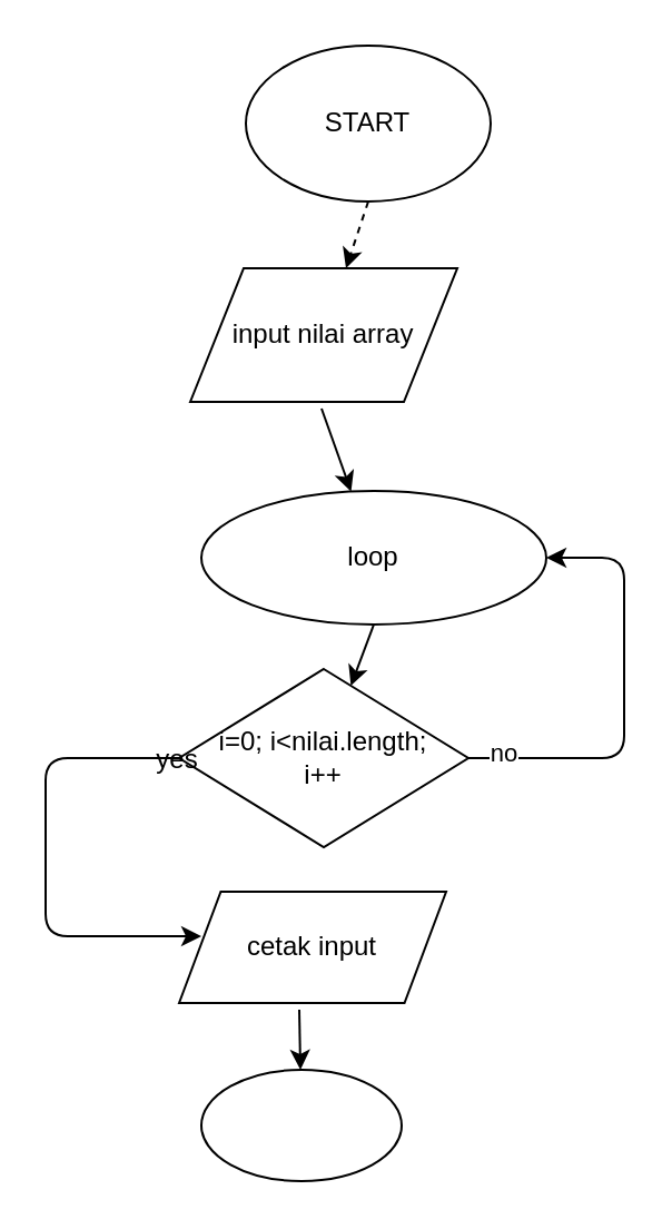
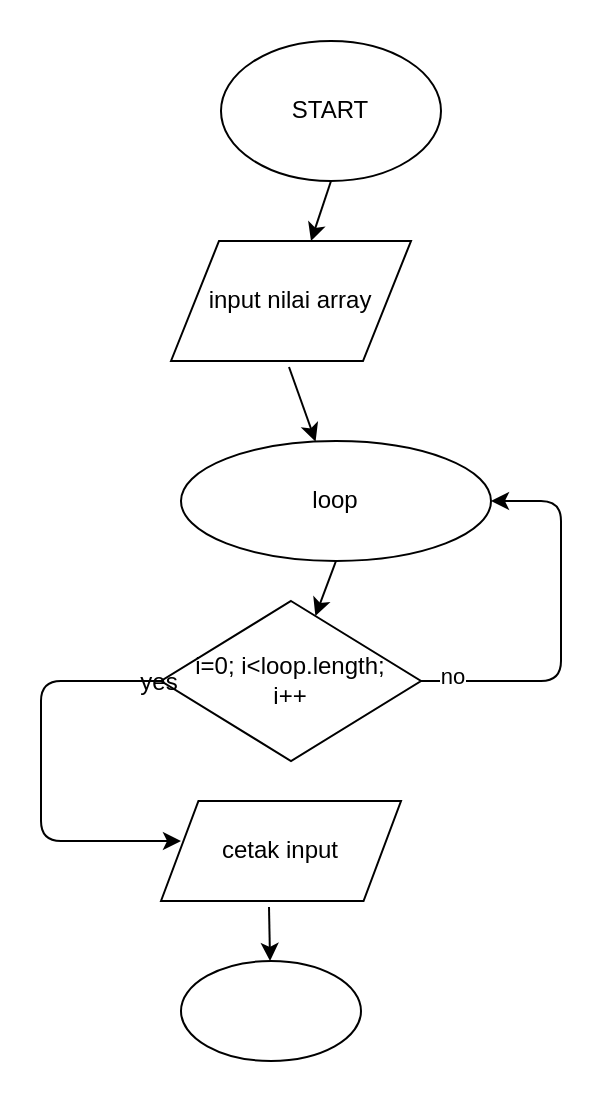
  <mxCell id="0" />
  <mxCell id="1" parent="0" />
  <mxCell id="2" value="START" style="ellipse;whiteSpace=wrap;html=1;" vertex="1" parent="1"><mxGeometry x="110" y="20" width="110" height="70" as="geometry" /></mxCell>
- <mxCell id="3" value="" style="endArrow=classic;html=1;exitX=0.5;exitY=1;exitDx=0;exitDy=0;dashed=1;" edge="1" parent="1" source="2" target="4"><mxGeometry width="50" height="50" relative="1" as="geometry"><mxPoint x="140" y="140" as="sourcePoint" /><mxPoint x="145" y="130" as="targetPoint" /></mxGeometry></mxCell>
+ <mxCell id="3" value="" style="endArrow=classic;html=1;exitX=0.5;exitY=1;exitDx=0;exitDy=0;" edge="1" parent="1" source="2" target="4"><mxGeometry width="50" height="50" relative="1" as="geometry"><mxPoint x="140" y="140" as="sourcePoint" /><mxPoint x="145" y="130" as="targetPoint" /></mxGeometry></mxCell>
  <mxCell id="4" value="input nilai array" style="shape=parallelogram;perimeter=parallelogramPerimeter;whiteSpace=wrap;html=1;" vertex="1" parent="1"><mxGeometry x="85" y="120" width="120" height="60" as="geometry" /></mxCell>
  <mxCell id="5" value="" style="endArrow=classic;html=1;" edge="1" parent="1" target="6"><mxGeometry width="50" height="50" relative="1" as="geometry"><mxPoint x="144" y="183" as="sourcePoint" /><mxPoint x="140" y="220" as="targetPoint" /></mxGeometry></mxCell>
  <mxCell id="6" value="loop" style="ellipse;whiteSpace=wrap;html=1;" vertex="1" parent="1"><mxGeometry x="90" y="220" width="155" height="60" as="geometry" /></mxCell>
  <mxCell id="7" value="" style="endArrow=classic;html=1;exitX=0.5;exitY=1;exitDx=0;exitDy=0;" edge="1" parent="1" source="6" target="8"><mxGeometry width="50" height="50" relative="1" as="geometry"><mxPoint x="120" y="340" as="sourcePoint" /><mxPoint x="145" y="320" as="targetPoint" /></mxGeometry></mxCell>
- <mxCell id="8" value="i=0; i&amp;lt;nilai.length;&lt;br&gt;i++" style="rhombus;whiteSpace=wrap;html=1;" vertex="1" parent="1"><mxGeometry x="80" y="300" width="130" height="80" as="geometry" /></mxCell>
+ <mxCell id="8" value="i=0; i&amp;lt;loop.length;&lt;br&gt;i++" style="rhombus;whiteSpace=wrap;html=1;" vertex="1" parent="1"><mxGeometry x="80" y="300" width="130" height="80" as="geometry" /></mxCell>
  <mxCell id="9" value="" style="endArrow=classic;html=1;exitX=1;exitY=0.5;exitDx=0;exitDy=0;entryX=1;entryY=0.5;entryDx=0;entryDy=0;" edge="1" parent="1" source="8" target="6"><mxGeometry width="50" height="50" relative="1" as="geometry"><mxPoint x="220" y="360" as="sourcePoint" /><mxPoint x="290" y="240" as="targetPoint" /><Array as="points"><mxPoint x="280" y="340" /><mxPoint x="280" y="250" /></Array></mxGeometry></mxCell>
  <mxCell id="10" value="no" style="edgeLabel;html=1;align=center;verticalAlign=middle;resizable=0;points=[];" vertex="1" connectable="0" parent="9"><mxGeometry x="-0.85" y="3" relative="1" as="geometry"><mxPoint as="offset" /></mxGeometry></mxCell>
  <mxCell id="11" value="" style="endArrow=classic;html=1;exitX=0;exitY=0.5;exitDx=0;exitDy=0;" edge="1" parent="1" source="8"><mxGeometry width="50" height="50" relative="1" as="geometry"><mxPoint x="10" y="400" as="sourcePoint" /><mxPoint x="90" y="420" as="targetPoint" /><Array as="points"><mxPoint x="20" y="340" /><mxPoint x="20" y="420" /></Array></mxGeometry></mxCell>
  <mxCell id="12" value="yes" style="text;html=1;align=center;verticalAlign=middle;resizable=0;points=[];autosize=1;" vertex="1" parent="1"><mxGeometry x="64" y="331" width="30" height="20" as="geometry" /></mxCell>
  <mxCell id="13" value="cetak input" style="shape=parallelogram;perimeter=parallelogramPerimeter;whiteSpace=wrap;html=1;size=0.156;" vertex="1" parent="1"><mxGeometry x="80" y="400" width="120" height="50" as="geometry" /></mxCell>
  <mxCell id="14" value="" style="endArrow=classic;html=1;exitX=0.45;exitY=1.06;exitDx=0;exitDy=0;exitPerimeter=0;" edge="1" parent="1" source="13" target="15"><mxGeometry width="50" height="50" relative="1" as="geometry"><mxPoint x="145" y="490" as="sourcePoint" /><mxPoint x="134" y="490" as="targetPoint" /></mxGeometry></mxCell>
  <mxCell id="15" value="" style="ellipse;whiteSpace=wrap;html=1;" vertex="1" parent="1"><mxGeometry x="90" y="480" width="90" height="50" as="geometry" /></mxCell>
